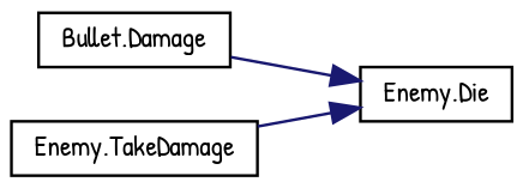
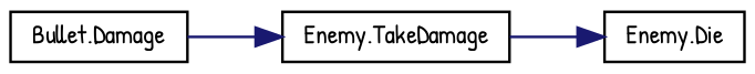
  digraph {
    fontname="Patrick Hand"
    rankdir=LR
    node [color=black fillcolor=white fontname="Patrick Hand" fontsize=10 shape=record style=filled]
    edge [color=midnightblue fontname="Patrick Hand" fontsize=10 labelfontname=Helvetica labelfontsize=10 style=solid]
    n1 [height=0.2 label="Bullet.Damage" width=0.4]
    n2 [height=0.2 label="Enemy.TakeDamage" width=0.4]
    n3 [height=0.2 label="Enemy.Die" width=0.4]
-   n1 -> n3
+   n1 -> n2
    n2 -> n3
  }
